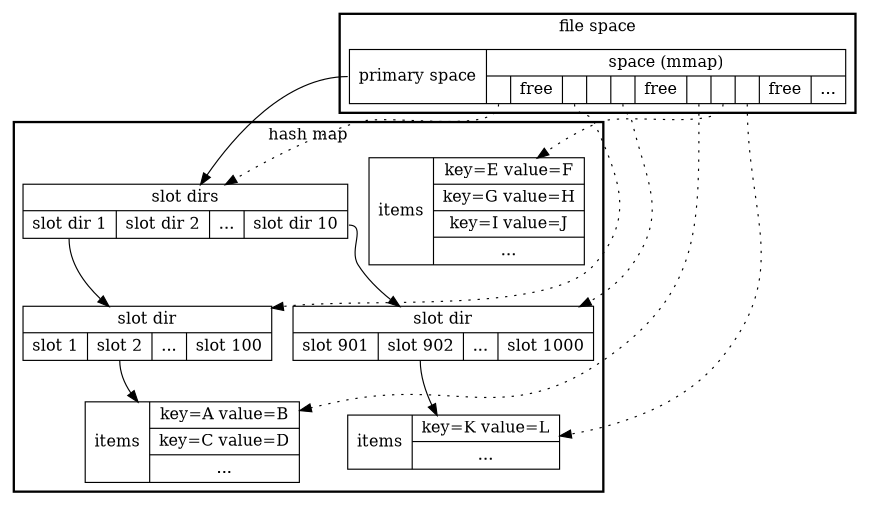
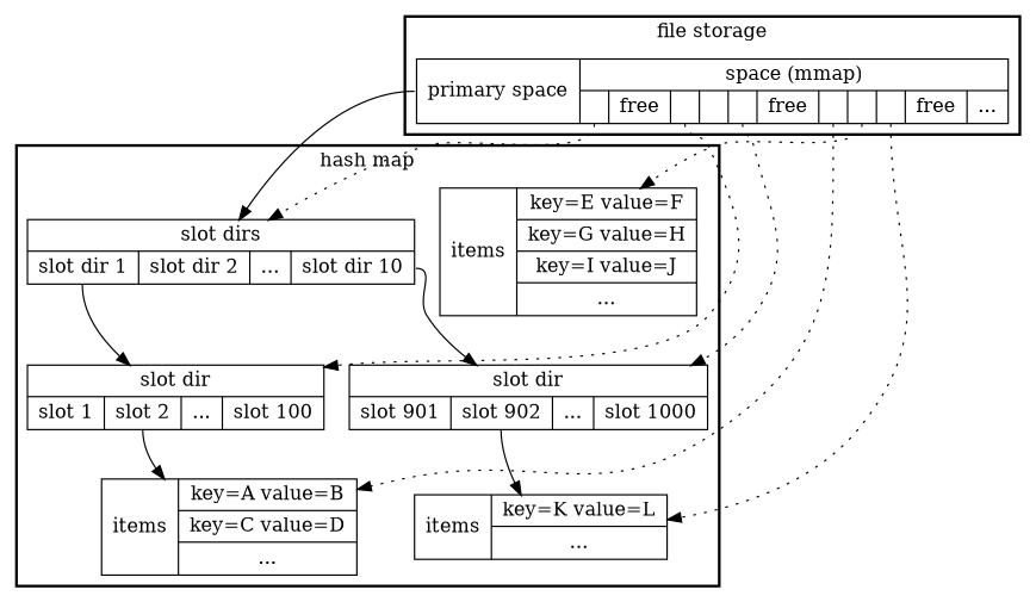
  digraph {
    node [shape=record]
    edge [tailport=p2 style=dotted]
    n1 [label="{slot dirs|{<p1>slot dir 1|<p2>slot dir 2|...|<p3>slot dir 10}}"]
    n2 [label="{slot dir|{<p1>slot 1|<p2>slot 2|...|<p3>slot 100}}"]
    n3 [label="{slot dir|{<p1>slot 901|<p2>slot 902|...|<p3>slot 1000}}"]
    n4 [label="items|{key=A value=B|key=C value=D|...}"]
    n5 [label="items|{key=E value=F|key=G value=H|key=I value=J|...}"]
    n6 [label="items|{key=K value=L|...}"]
    n7 [label="<p1>primary space|{space (mmap)|{<p2>|free|<p3>|<p4>|<p5>|free|<p6>|<p7>|<p8>|free|...}}"]
    subgraph cluster_1 {
      label="hash map"
      style=bold
      n1
      n2
      n3
      n4
      n5
      n6
    }
    subgraph cluster_2 {
-     label="file space"
+     label="file storage"
      style=bold
      n7
    }
    n1 -> n2 [tailport=p1 style=""]
    n1 -> n3 [tailport=p3 style=""]
    n2 -> n4 [style=""]
    n3 -> n6 [style=""]
    n7 -> n1 [tailport=p1 style=""]
    n7 -> n1
    n7 -> n2 [tailport=p3]
    n7 -> n3 [tailport=p5]
    n7 -> n4 [tailport=p6]
    n7 -> n5 [tailport=p7]
    n7 -> n6 [tailport=p8]
  }
